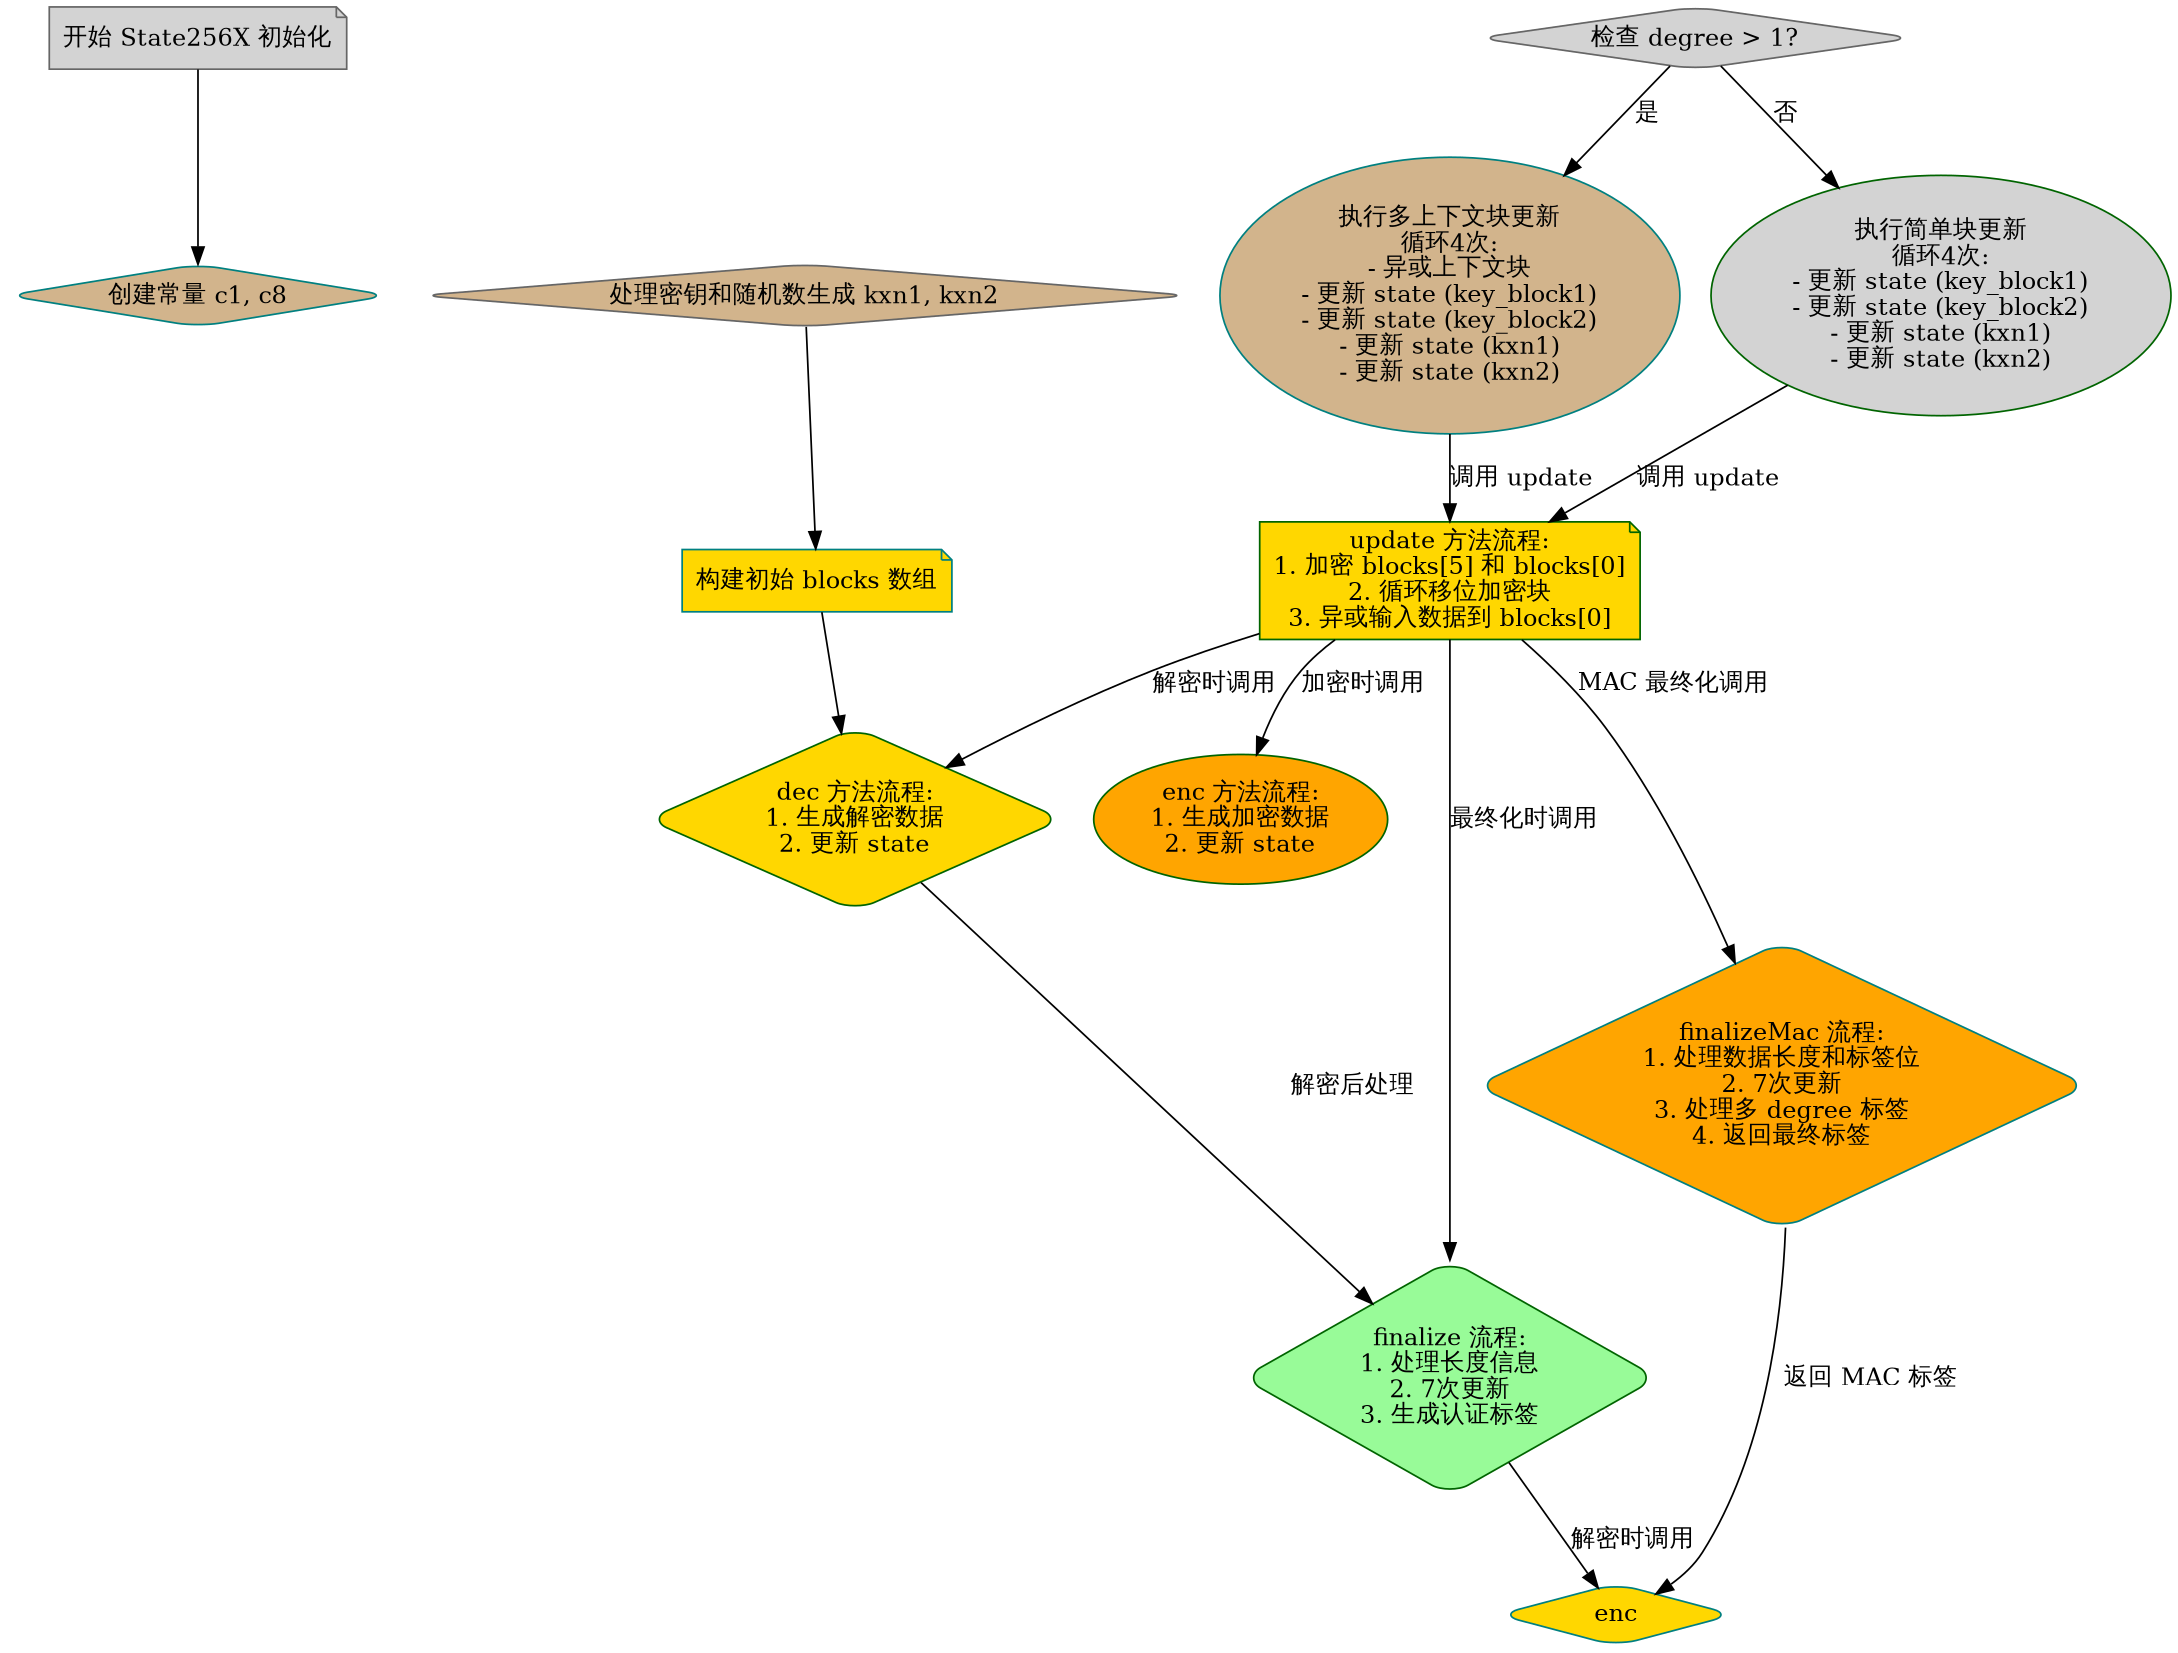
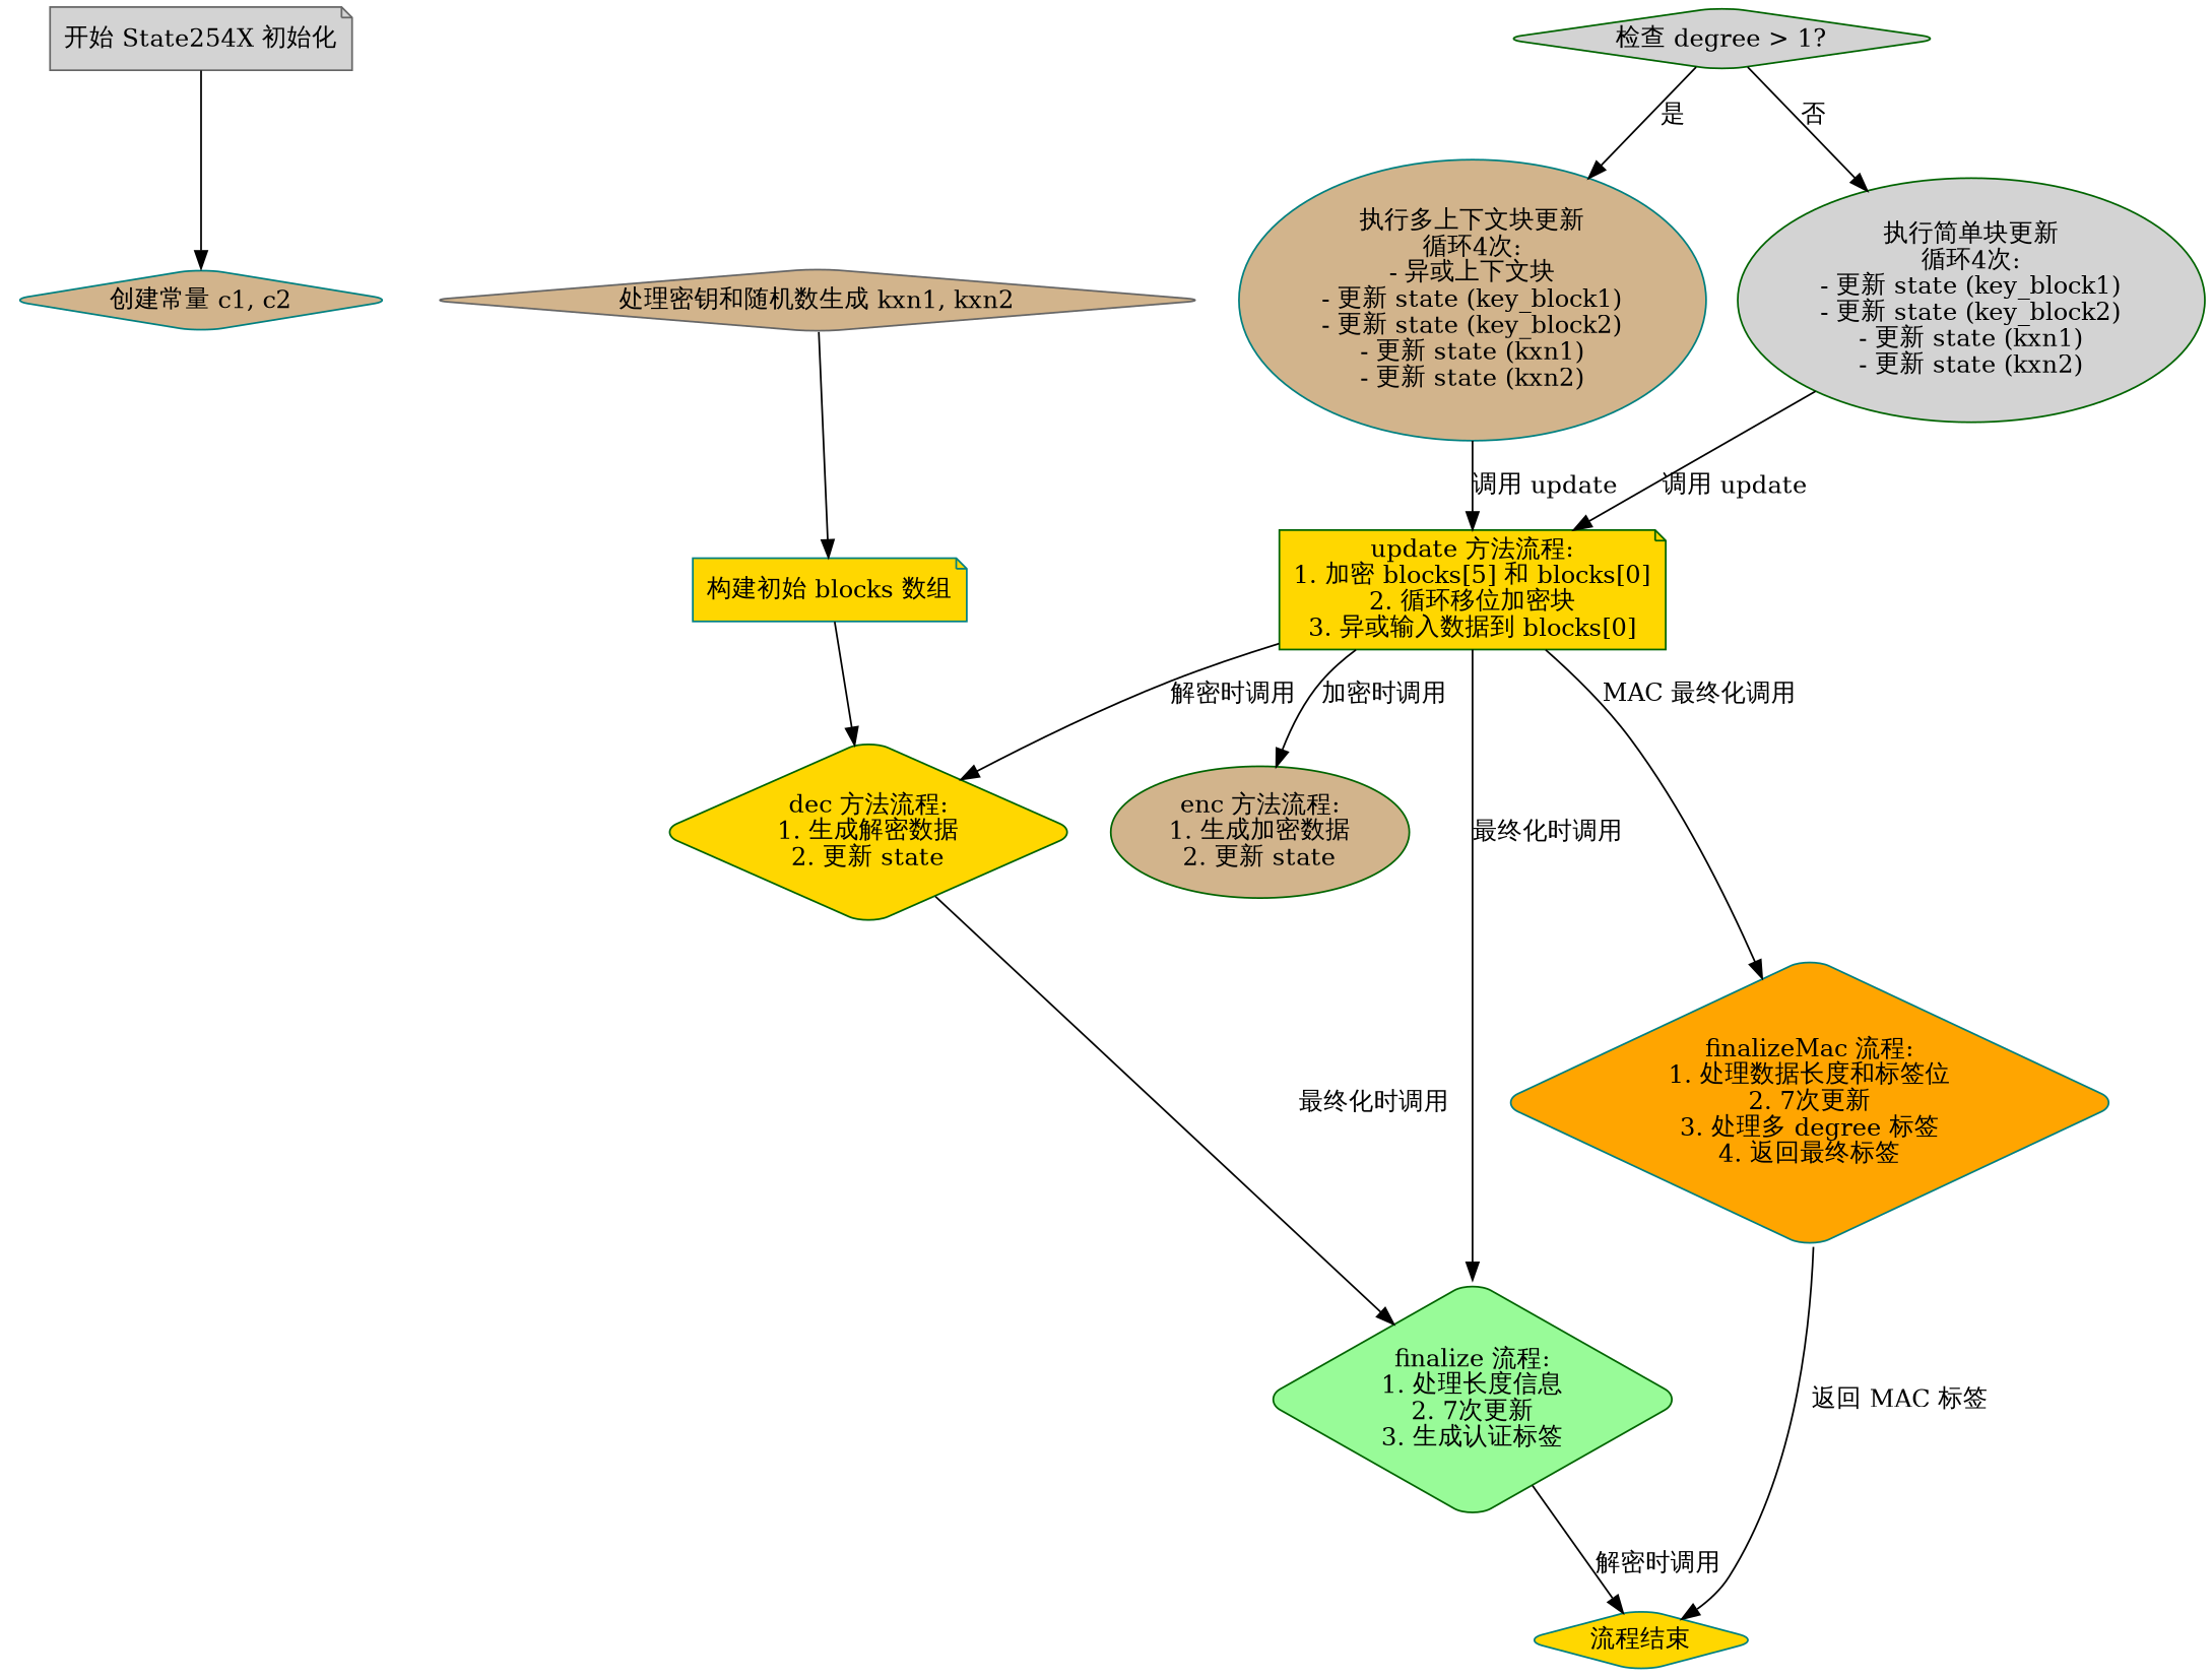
  digraph {
    node [color=darkgreen fillcolor=gold shape=diamond style="rounded,filled"]
-   n1 [color=gray40 fillcolor=lightgrey label="开始 State256X 初始化" shape=note]
-   n2 [color=teal fillcolor=tan label="创建常量 c1, c8"]
+   n1 [color=gray40 fillcolor=lightgrey label="开始 State254X 初始化" shape=note]
+   n2 [color=teal fillcolor=tan label="创建常量 c1, c2"]
    n3 [color=gray40 fillcolor=tan label="处理密钥和随机数生成 kxn1, kxn2"]
    n4 [color=teal label="构建初始 blocks 数组" shape=note]
    n5 [label="dec 方法流程:\n1. 生成解密数据\n2. 更新 state"]
-   n6 [color=gray40 fillcolor=lightgrey label="检查 degree > 1?"]
+   n6 [fillcolor=lightgrey label="检查 degree > 1?"]
    n7 [color=teal fillcolor=tan label="执行多上下文块更新\n循环4次:\n- 异或上下文块\n- 更新 state (key_block1)\n- 更新 state (key_block2)\n- 更新 state (kxn1)\n- 更新 state (kxn2)" shape=ellipse]
    n8 [fillcolor=lightgrey label="执行简单块更新\n循环4次:\n- 更新 state (key_block1)\n- 更新 state (key_block2)\n- 更新 state (kxn1)\n- 更新 state (kxn2)" shape=ellipse]
    n9 [label="update 方法流程:\n1. 加密 blocks[5] 和 blocks[0]\n2. 循环移位加密块\n3. 异或输入数据到 blocks[0]" shape=note]
-   n10 [fillcolor=orange label="enc 方法流程:\n1. 生成加密数据\n2. 更新 state" shape=ellipse]
+   n10 [fillcolor=tan label="enc 方法流程:\n1. 生成加密数据\n2. 更新 state" shape=ellipse]
    n11 [fillcolor=palegreen label="finalize 流程:\n1. 处理长度信息\n2. 7次更新\n3. 生成认证标签"]
    n12 [color=teal fillcolor=orange label="finalizeMac 流程:\n1. 处理数据长度和标签位\n2. 7次更新\n3. 处理多 degree 标签\n4. 返回最终标签"]
-   n13 [color=teal label=enc]
+   n13 [color=teal label="流程结束"]
    n1 -> n2
    n3 -> n4
    n4 -> n5
-   n5 -> n11 [label="解密后处理"]
+   n5 -> n11 [label="最终化时调用"]
    n6 -> n7 [label="是"]
    n6 -> n8 [label="否"]
    n7 -> n9 [label="调用 update"]
    n8 -> n9 [label="调用 update"]
    n9 -> n5 [label="解密时调用"]
    n9 -> n10 [label="加密时调用"]
    n9 -> n11 [label="最终化时调用"]
    n9 -> n12 [label="MAC 最终化调用"]
    n11 -> n13 [label="解密时调用"]
    n12 -> n13 [label="返回 MAC 标签"]
  }
